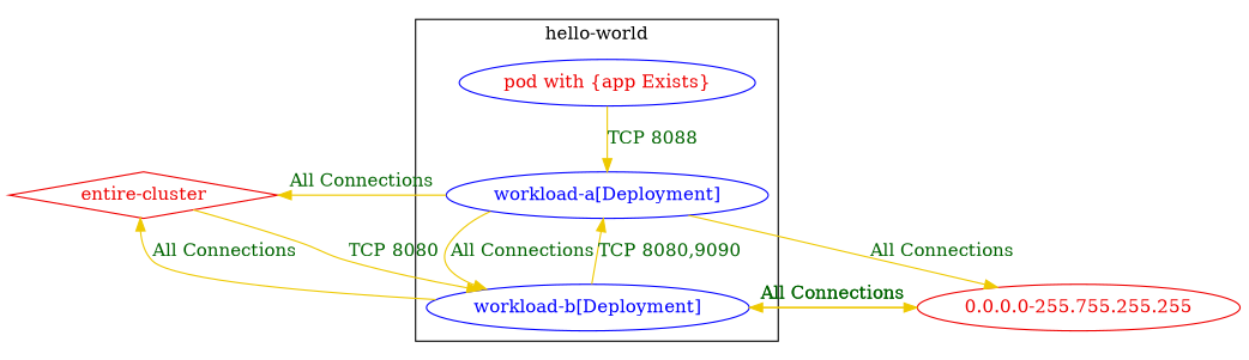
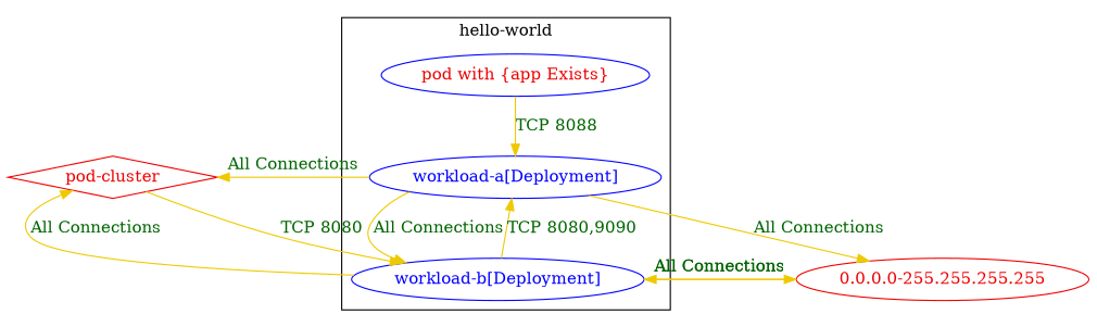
  digraph {
    node [color=blue fontcolor=red2]
    edge [color=gold2 fontcolor=darkgreen]
    n1 [fontcolor=blue label="workload-a[Deployment]"]
    n2 [fontcolor=blue label="workload-b[Deployment]"]
    n3 [label="pod with {app Exists}"]
-   n4 [color=red2 label="0.0.0.0-255.755.255.255"]
-   n5 [color=red2 label="entire-cluster" shape=diamond]
+   n4 [color=red2 label="0.0.0.0-255.255.255.255"]
+   n5 [color=red2 label="pod-cluster" shape=diamond]
    subgraph cluster_1 {
      color=black
      fontcolor=black
      label="hello-world"
      n1
      n2
      n3
    }
    n1 -> n2 [label="All Connections"]
    n1 -> n4 [label="All Connections"]
    n1 -> n5 [label="All Connections" weight=0.5]
    n2 -> n1 [label="TCP 8080,9090"]
    n2 -> n4 [label="All Connections"]
    n2 -> n5 [label="All Connections" weight=0.5]
    n3 -> n1 [label="TCP 8088" weight=1]
    n4 -> n2 [label="All Connections"]
    n5 -> n2 [label="TCP 8080" weight=1]
  }
